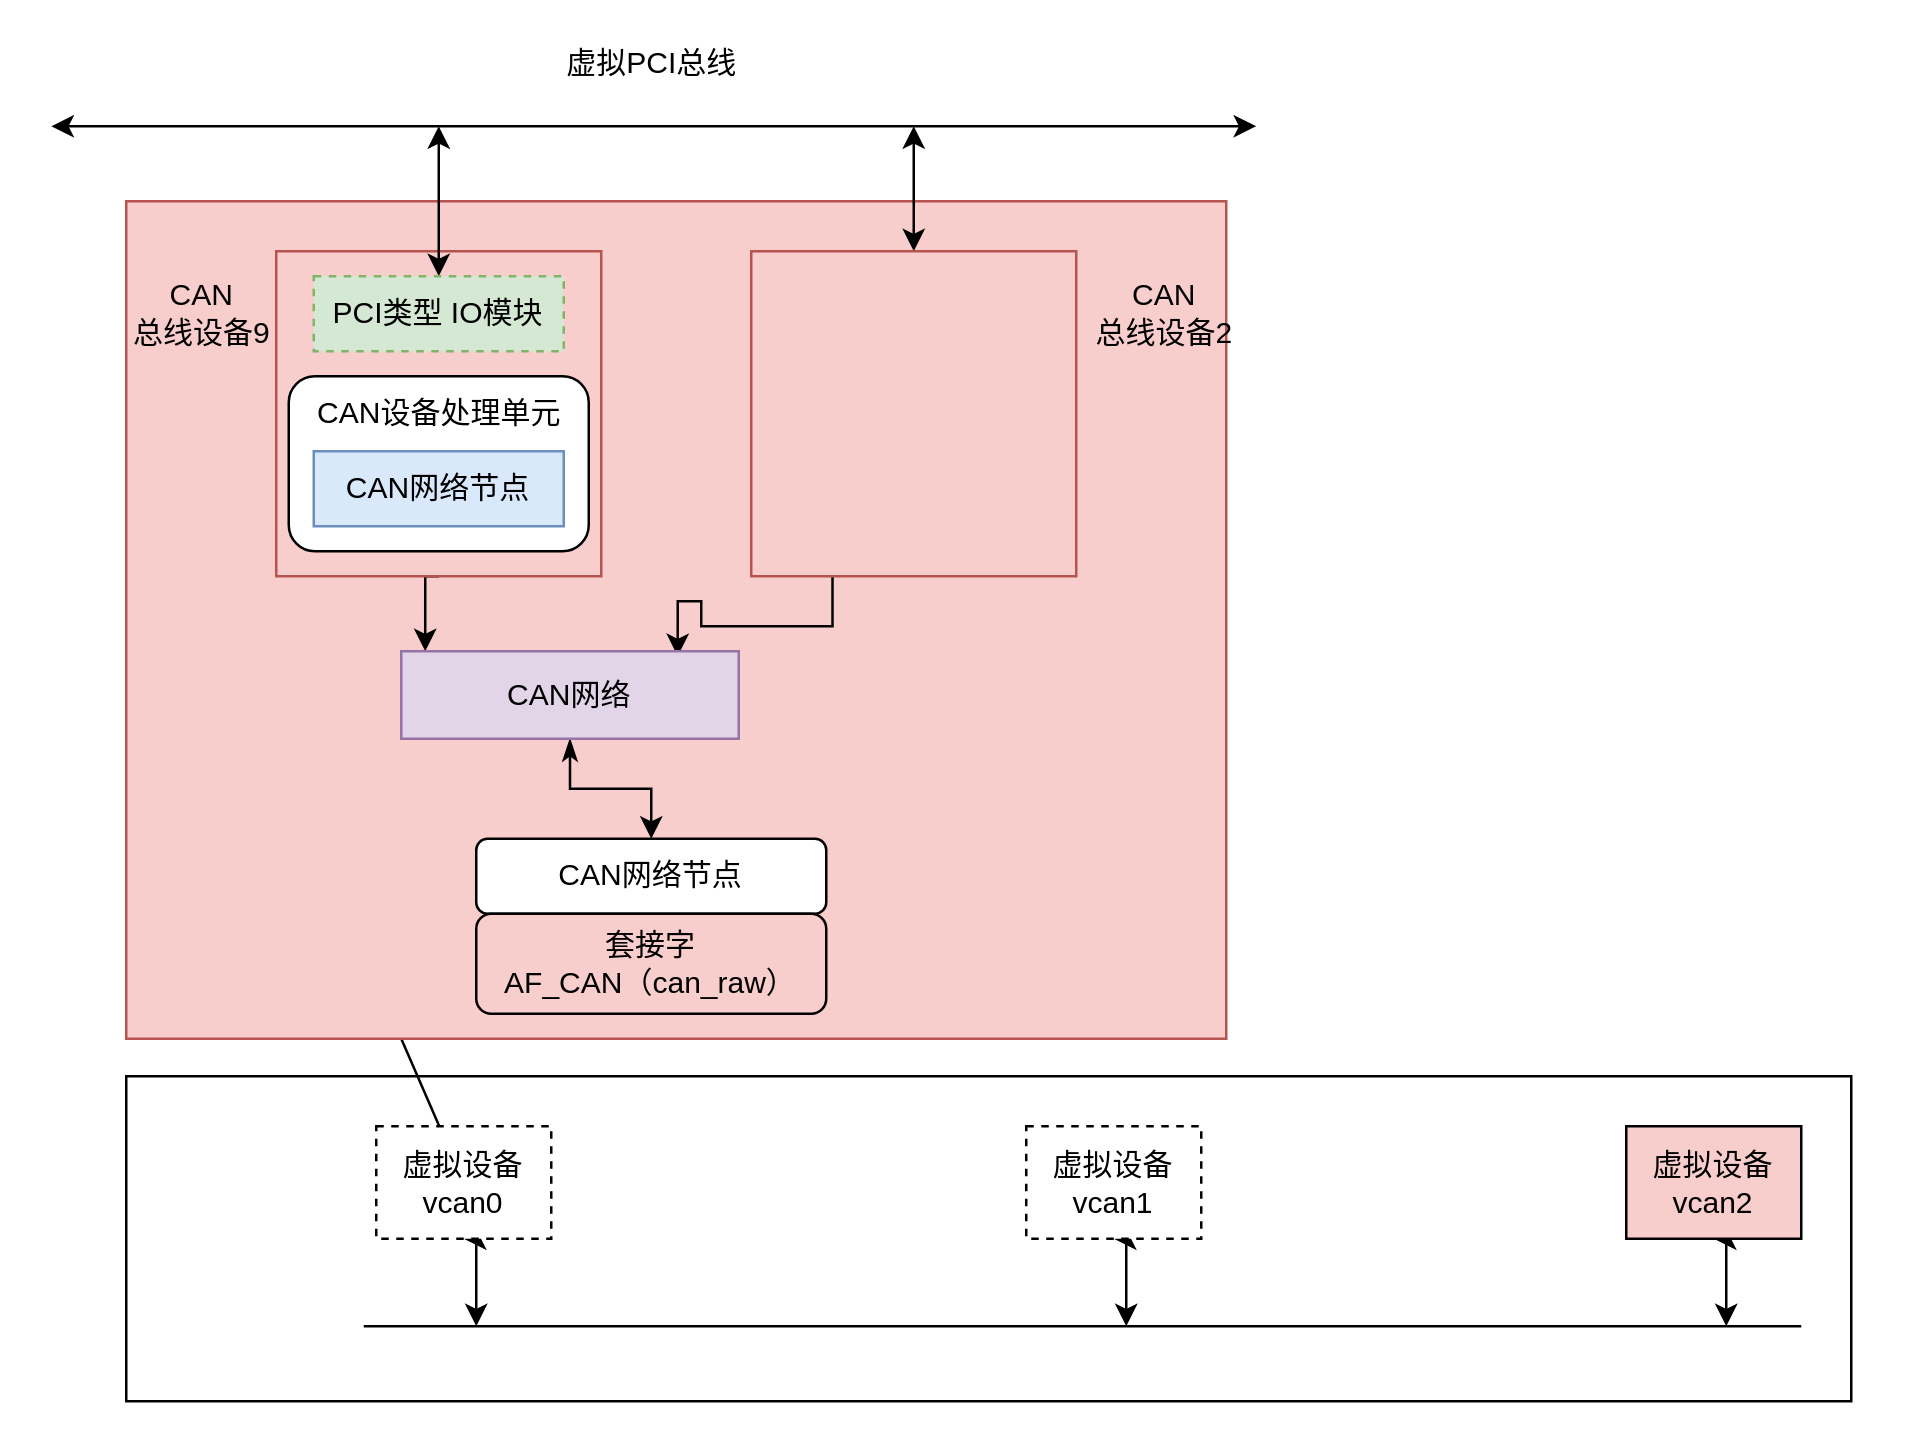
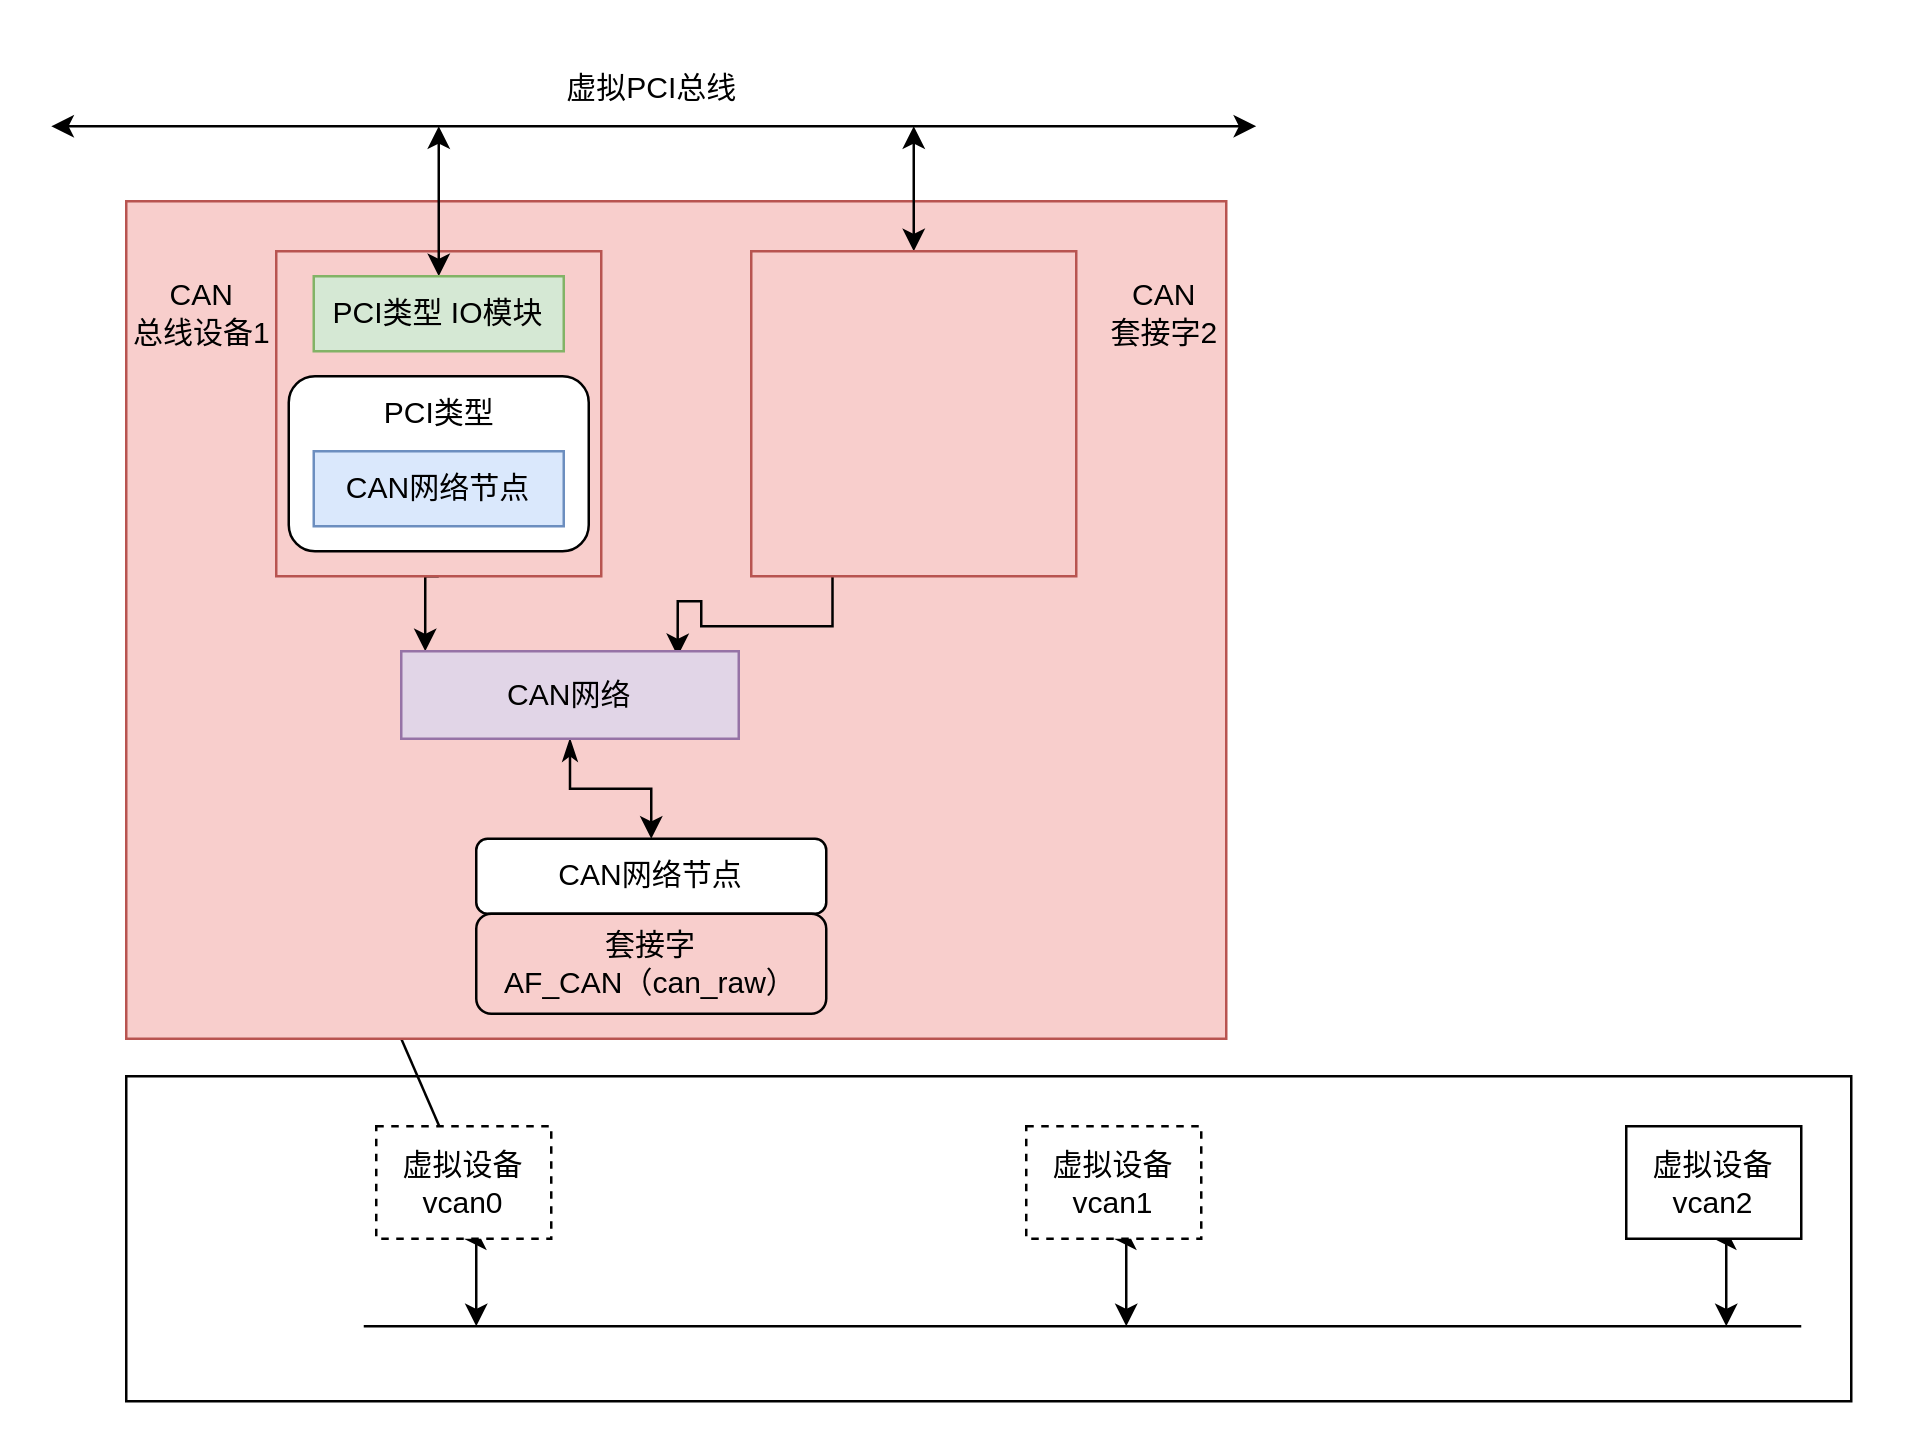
  <mxCell id="0" />
  <mxCell id="1" parent="0" />
  <mxCell id="2" value="" style="rounded=0;whiteSpace=wrap;html=1;" vertex="1" parent="1"><mxGeometry x="50" y="430" width="690" height="130" as="geometry" /></mxCell>
  <mxCell id="3" style="rounded=0;orthogonalLoop=1;jettySize=auto;html=1;exitX=0.25;exitY=1;exitDx=0;exitDy=0;endArrow=none;endFill=0;" edge="1" parent="1" source="4" target="26"><mxGeometry relative="1" as="geometry" /></mxCell>
  <mxCell id="4" value="" style="rounded=0;whiteSpace=wrap;html=1;fillColor=#f8cecc;strokeColor=#b85450;" vertex="1" parent="1"><mxGeometry x="50" y="80" width="440" height="335" as="geometry" /></mxCell>
  <mxCell id="5" style="edgeStyle=orthogonalEdgeStyle;rounded=0;orthogonalLoop=1;jettySize=auto;html=1;exitX=0.5;exitY=1;exitDx=0;exitDy=0;entryX=0.071;entryY=0;entryDx=0;entryDy=0;entryPerimeter=0;" edge="1" parent="1" source="6" target="18"><mxGeometry relative="1" as="geometry" /></mxCell>
  <mxCell id="6" value="" style="whiteSpace=wrap;html=1;aspect=fixed;fillColor=#f8cecc;strokeColor=#b85450;" vertex="1" parent="1"><mxGeometry x="110" y="100" width="130" height="130" as="geometry" /></mxCell>
  <mxCell id="7" style="edgeStyle=orthogonalEdgeStyle;rounded=0;orthogonalLoop=1;jettySize=auto;html=1;exitX=0.5;exitY=0;exitDx=0;exitDy=0;endArrow=classic;endFill=1;startArrow=classic;startFill=1;" edge="1" parent="1" source="8"><mxGeometry relative="1" as="geometry"><mxPoint x="175" y="50" as="targetPoint" /></mxGeometry></mxCell>
- <mxCell id="8" value="PCI类型 IO模块" style="rounded=0;whiteSpace=wrap;html=1;fillColor=#d5e8d4;strokeColor=#82b366;dashed=1;" vertex="1" parent="1"><mxGeometry x="125" y="110" width="100" height="30" as="geometry" /></mxCell>
+ <mxCell id="8" value="PCI类型 IO模块" style="rounded=0;whiteSpace=wrap;html=1;fillColor=#d5e8d4;strokeColor=#82b366;" vertex="1" parent="1"><mxGeometry x="125" y="110" width="100" height="30" as="geometry" /></mxCell>
  <mxCell id="9" value="" style="group;" vertex="1" connectable="0" parent="1"><mxGeometry x="105" y="150" width="140" height="70" as="geometry" /></mxCell>
  <mxCell id="10" value="" style="rounded=1;whiteSpace=wrap;html=1;" vertex="1" parent="9"><mxGeometry x="10" width="120" height="70" as="geometry" /></mxCell>
- <mxCell id="11" value="CAN设备处理单元" style="text;html=1;align=center;verticalAlign=middle;resizable=0;points=[];autosize=1;strokeColor=none;fillColor=none;" vertex="1" parent="9"><mxGeometry width="140" height="30" as="geometry" /></mxCell>
+ <mxCell id="11" value="PCI类型" style="text;html=1;align=center;verticalAlign=middle;resizable=0;points=[];autosize=1;strokeColor=none;fillColor=none;" vertex="1" parent="9"><mxGeometry width="140" height="30" as="geometry" /></mxCell>
  <mxCell id="12" value="CAN网络节点" style="rounded=0;whiteSpace=wrap;html=1;fillColor=#dae8fc;strokeColor=#6c8ebf;" vertex="1" parent="9"><mxGeometry x="20" y="30" width="100" height="30" as="geometry" /></mxCell>
  <mxCell id="13" value="" style="endArrow=classic;startArrow=classic;html=1;rounded=0;" edge="1" parent="1"><mxGeometry width="50" height="50" relative="1" as="geometry"><mxPoint x="20" y="50" as="sourcePoint" /><mxPoint x="502" y="50" as="targetPoint" /></mxGeometry></mxCell>
  <mxCell id="14" style="edgeStyle=orthogonalEdgeStyle;rounded=0;orthogonalLoop=1;jettySize=auto;html=1;exitX=0.25;exitY=1;exitDx=0;exitDy=0;entryX=0.819;entryY=0.057;entryDx=0;entryDy=0;entryPerimeter=0;" edge="1" parent="1" source="16" target="18"><mxGeometry relative="1" as="geometry" /></mxCell>
  <mxCell id="15" style="edgeStyle=orthogonalEdgeStyle;rounded=0;orthogonalLoop=1;jettySize=auto;html=1;exitX=0.5;exitY=0;exitDx=0;exitDy=0;startArrow=classic;startFill=1;" edge="1" parent="1" source="16"><mxGeometry relative="1" as="geometry"><mxPoint x="365" y="50" as="targetPoint" /></mxGeometry></mxCell>
  <mxCell id="16" value="" style="whiteSpace=wrap;html=1;aspect=fixed;fillColor=#f8cecc;strokeColor=#b85450;" vertex="1" parent="1"><mxGeometry x="300" y="100" width="130" height="130" as="geometry" /></mxCell>
  <mxCell id="17" style="edgeStyle=orthogonalEdgeStyle;rounded=0;orthogonalLoop=1;jettySize=auto;html=1;exitX=0.5;exitY=1;exitDx=0;exitDy=0;startArrow=classicThin;startFill=1;" edge="1" parent="1" source="18" target="20"><mxGeometry relative="1" as="geometry" /></mxCell>
  <mxCell id="18" value="CAN网络" style="rounded=0;whiteSpace=wrap;html=1;fillColor=#e1d5e7;strokeColor=#9673a6;" vertex="1" parent="1"><mxGeometry x="160" y="260" width="135" height="35" as="geometry" /></mxCell>
  <mxCell id="19" value="" style="group" vertex="1" connectable="0" parent="1"><mxGeometry x="190" y="335" width="140" height="70" as="geometry" /></mxCell>
  <mxCell id="20" value="CAN网络节点" style="rounded=1;whiteSpace=wrap;html=1;" vertex="1" parent="19"><mxGeometry width="140" height="30" as="geometry" /></mxCell>
  <mxCell id="21" value="套接字&lt;br&gt;AF_CAN（can_raw）" style="rounded=1;whiteSpace=wrap;html=1;fillColor=#f8cecc;" vertex="1" parent="19"><mxGeometry y="30" width="140" height="40" as="geometry" /></mxCell>
- <mxCell id="22" value="CAN &lt;br&gt;总线设备9" style="text;html=1;align=center;verticalAlign=middle;resizable=0;points=[];autosize=1;strokeColor=none;fillColor=none;" vertex="1" parent="1"><mxGeometry x="35" y="100" width="90" height="50" as="geometry" /></mxCell>
- <mxCell id="23" value="CAN&lt;br&gt;总线设备2" style="text;html=1;align=center;verticalAlign=middle;resizable=0;points=[];autosize=1;strokeColor=none;fillColor=none;" vertex="1" parent="1"><mxGeometry x="420" y="100" width="90" height="50" as="geometry" /></mxCell>
- <mxCell id="24" value="虚拟PCI总线" style="text;html=1;align=center;verticalAlign=middle;resizable=0;points=[];autosize=1;strokeColor=none;fillColor=none;" vertex="1" parent="1"><mxGeometry x="210" y="10" width="100" height="30" as="geometry" /></mxCell>
+ <mxCell id="22" value="CAN &lt;br&gt;总线设备1" style="text;html=1;align=center;verticalAlign=middle;resizable=0;points=[];autosize=1;strokeColor=none;fillColor=none;" vertex="1" parent="1"><mxGeometry x="35" y="100" width="90" height="50" as="geometry" /></mxCell>
+ <mxCell id="23" value="CAN&lt;br&gt;套接字2" style="text;html=1;align=center;verticalAlign=middle;resizable=0;points=[];autosize=1;strokeColor=none;fillColor=none;" vertex="1" parent="1"><mxGeometry x="420" y="100" width="90" height="50" as="geometry" /></mxCell>
+ <mxCell id="24" value="虚拟PCI总线" style="text;html=1;align=center;verticalAlign=middle;resizable=0;points=[];autosize=1;strokeColor=none;fillColor=none;" vertex="1" parent="1"><mxGeometry x="210" y="20" width="100" height="30" as="geometry" /></mxCell>
  <mxCell id="25" style="edgeStyle=orthogonalEdgeStyle;rounded=0;orthogonalLoop=1;jettySize=auto;html=1;exitX=0.5;exitY=1;exitDx=0;exitDy=0;startArrow=classic;startFill=1;" edge="1" parent="1" source="26"><mxGeometry relative="1" as="geometry"><mxPoint x="190" y="530" as="targetPoint" /></mxGeometry></mxCell>
  <mxCell id="26" value="虚拟设备vcan0" style="rounded=0;whiteSpace=wrap;html=1;dashed=1;" vertex="1" parent="1"><mxGeometry x="150" y="450" width="70" height="45" as="geometry" /></mxCell>
  <mxCell id="27" style="edgeStyle=orthogonalEdgeStyle;rounded=0;orthogonalLoop=1;jettySize=auto;html=1;exitX=0.5;exitY=1;exitDx=0;exitDy=0;startArrow=classic;startFill=1;" edge="1" parent="1" source="28"><mxGeometry relative="1" as="geometry"><mxPoint x="450" y="530" as="targetPoint" /></mxGeometry></mxCell>
  <mxCell id="28" value="虚拟设备vcan1" style="rounded=0;whiteSpace=wrap;html=1;dashed=1;" vertex="1" parent="1"><mxGeometry x="410" y="450" width="70" height="45" as="geometry" /></mxCell>
  <mxCell id="29" style="edgeStyle=orthogonalEdgeStyle;rounded=0;orthogonalLoop=1;jettySize=auto;html=1;exitX=0.5;exitY=1;exitDx=0;exitDy=0;startArrow=classic;startFill=1;" edge="1" parent="1" source="30"><mxGeometry relative="1" as="geometry"><mxPoint x="690" y="530" as="targetPoint" /></mxGeometry></mxCell>
- <mxCell id="30" value="虚拟设备vcan2" style="rounded=0;whiteSpace=wrap;html=1;fillColor=#f8cecc;" vertex="1" parent="1"><mxGeometry x="650" y="450" width="70" height="45" as="geometry" /></mxCell>
+ <mxCell id="30" value="虚拟设备vcan2" style="rounded=0;whiteSpace=wrap;html=1;" vertex="1" parent="1"><mxGeometry x="650" y="450" width="70" height="45" as="geometry" /></mxCell>
  <mxCell id="31" value="" style="endArrow=none;html=1;rounded=0;" edge="1" parent="1"><mxGeometry width="50" height="50" relative="1" as="geometry"><mxPoint x="145" y="530" as="sourcePoint" /><mxPoint x="720" y="530" as="targetPoint" /></mxGeometry></mxCell>
